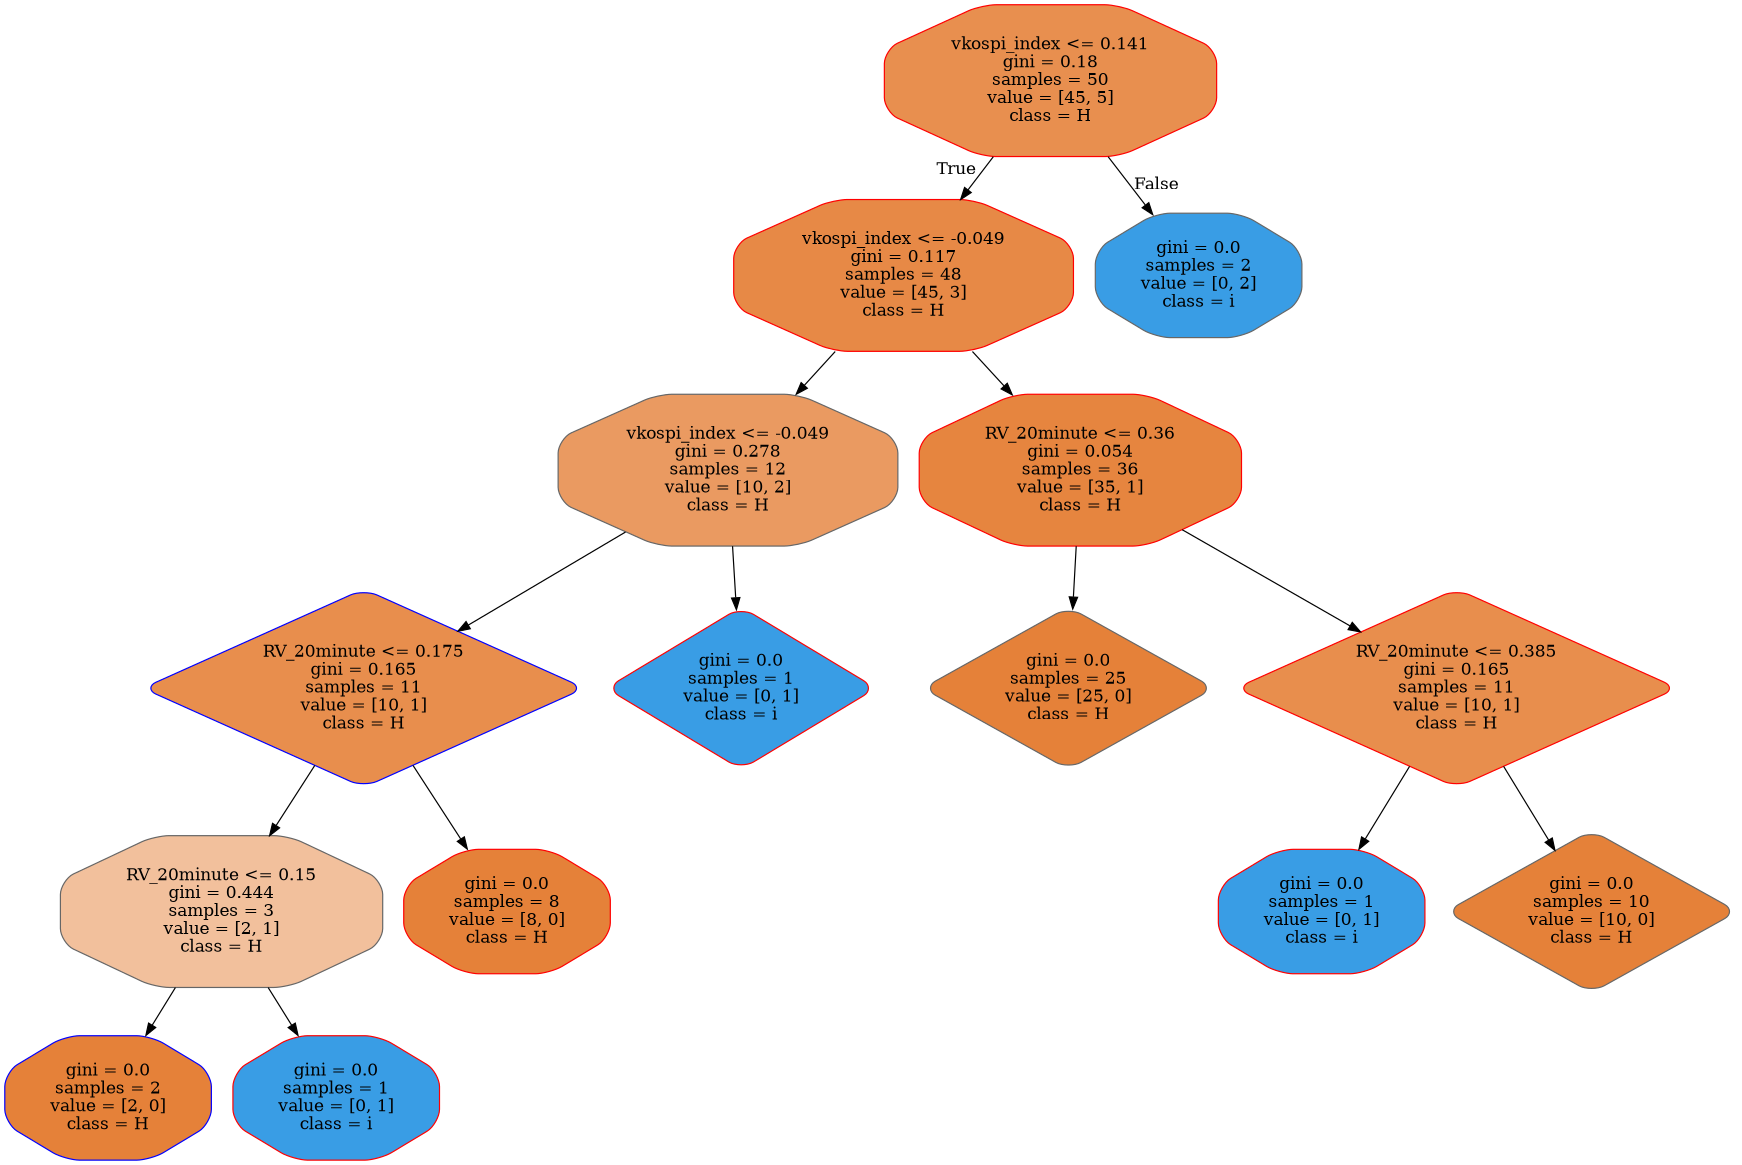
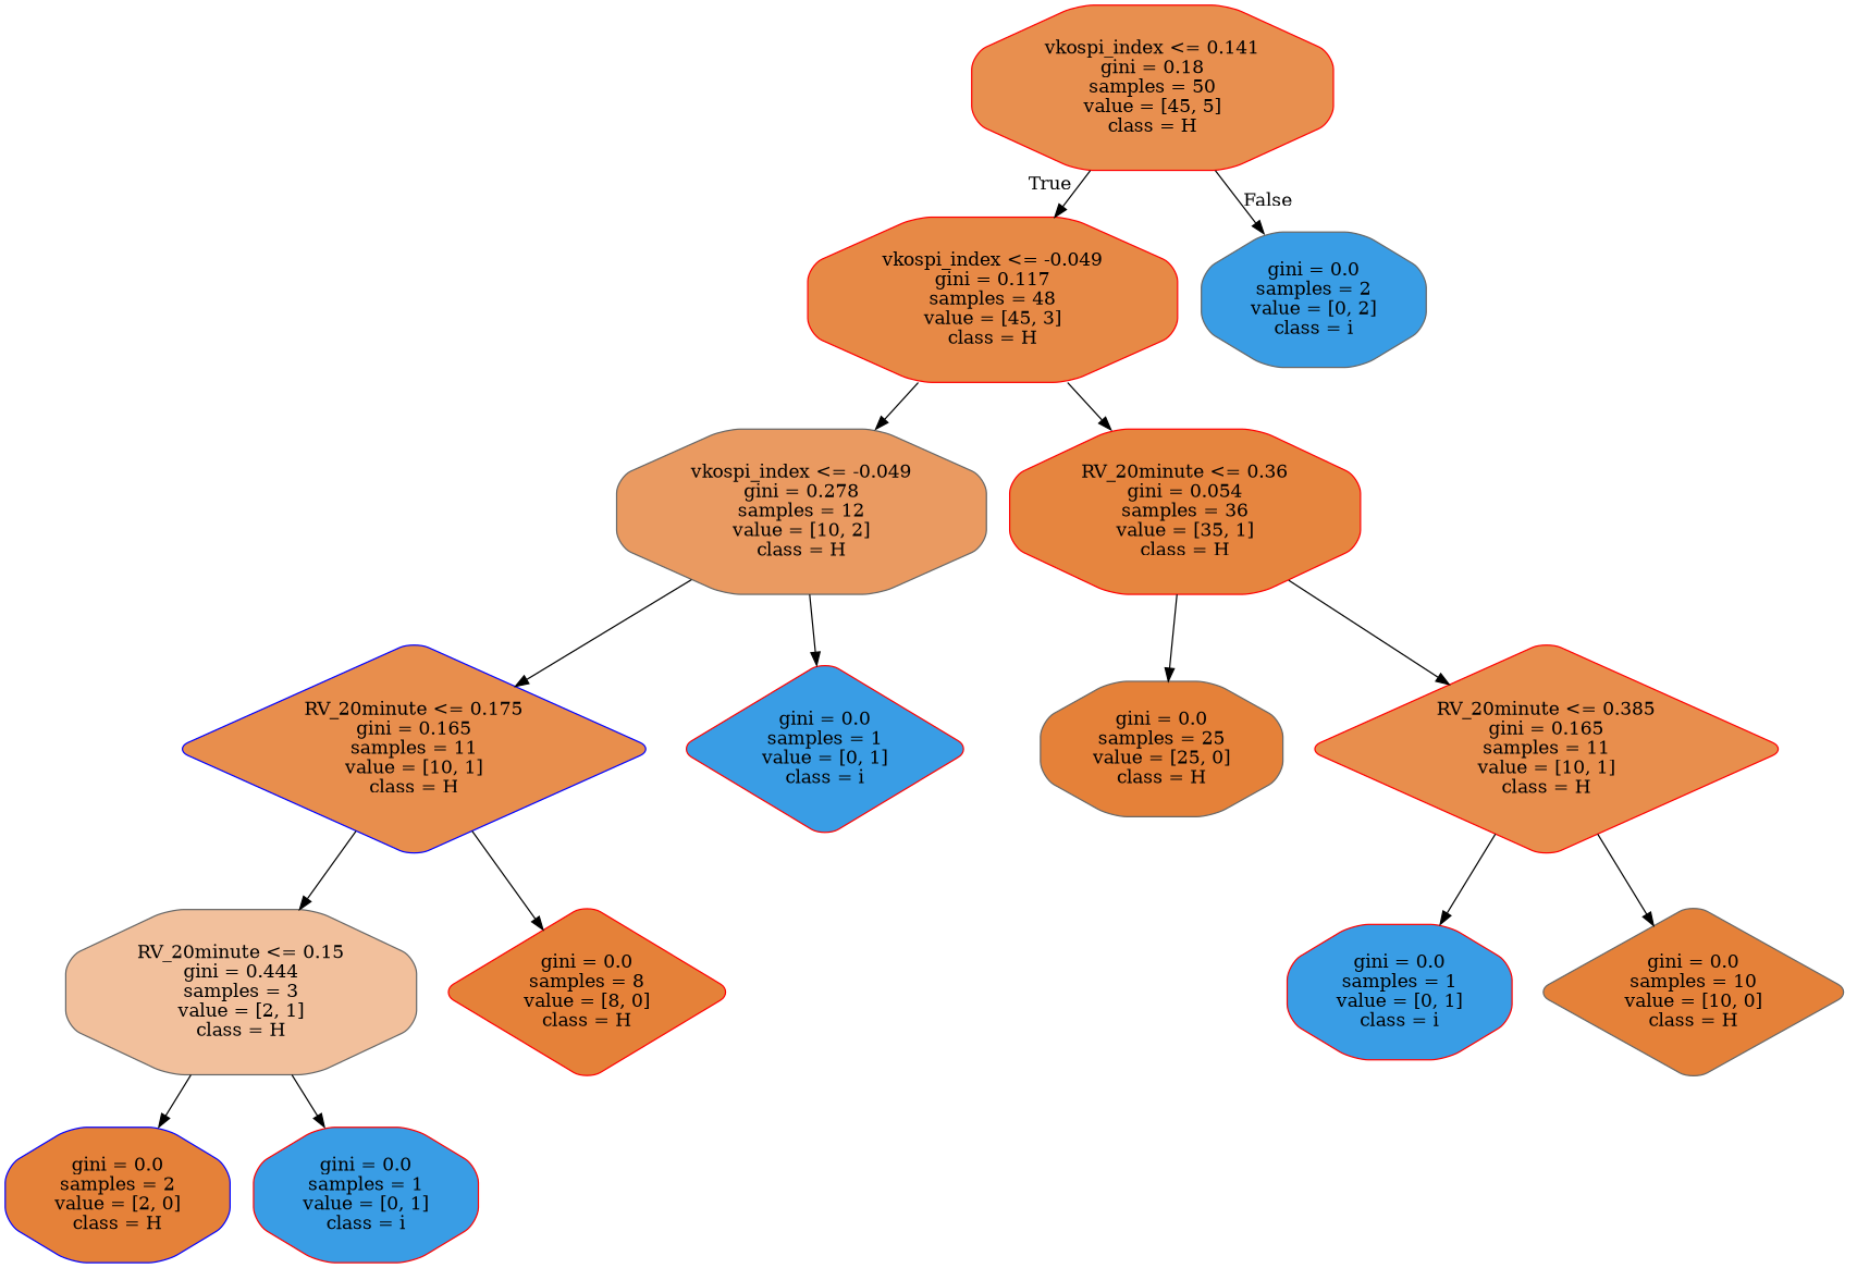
  digraph {
    fontname="DejaVu Serif"
    node [color=red fillcolor="#399de5" fontname="DejaVu Serif" shape=octagon style="filled, rounded"]
    edge [fontname="DejaVu Serif"]
    n1 [fillcolor="#e88f4f" label="vkospi_index <= 0.141\ngini = 0.18\nsamples = 50\nvalue = [45, 5]\nclass = H"]
    n2 [fillcolor="#e78946" label="vkospi_index <= -0.049\ngini = 0.117\nsamples = 48\nvalue = [45, 3]\nclass = H"]
    n3 [color=gray40 label="gini = 0.0\nsamples = 2\nvalue = [0, 2]\nclass = i"]
    n4 [color=gray40 fillcolor="#ea9a61" label="vkospi_index <= -0.049\ngini = 0.278\nsamples = 12\nvalue = [10, 2]\nclass = H"]
    n5 [fillcolor="#e6853f" label="RV_20minute <= 0.36\ngini = 0.054\nsamples = 36\nvalue = [35, 1]\nclass = H"]
    n6 [color=blue fillcolor="#e88e4d" label="RV_20minute <= 0.175\ngini = 0.165\nsamples = 11\nvalue = [10, 1]\nclass = H" shape=diamond]
    n7 [label="gini = 0.0\nsamples = 1\nvalue = [0, 1]\nclass = i" shape=diamond]
-   n8 [color=gray40 fillcolor="#e58139" label="gini = 0.0\nsamples = 25\nvalue = [25, 0]\nclass = H" shape=diamond]
+   n8 [color=gray40 fillcolor="#e58139" label="gini = 0.0\nsamples = 25\nvalue = [25, 0]\nclass = H"]
    n9 [fillcolor="#e88e4d" label="RV_20minute <= 0.385\ngini = 0.165\nsamples = 11\nvalue = [10, 1]\nclass = H" shape=diamond]
    n10 [color=gray40 fillcolor="#f2c09c" label="RV_20minute <= 0.15\ngini = 0.444\nsamples = 3\nvalue = [2, 1]\nclass = H"]
-   n11 [fillcolor="#e58139" label="gini = 0.0\nsamples = 8\nvalue = [8, 0]\nclass = H"]
+   n11 [fillcolor="#e58139" label="gini = 0.0\nsamples = 8\nvalue = [8, 0]\nclass = H" shape=diamond]
    n12 [color=blue fillcolor="#e58139" label="gini = 0.0\nsamples = 2\nvalue = [2, 0]\nclass = H"]
    n13 [label="gini = 0.0\nsamples = 1\nvalue = [0, 1]\nclass = i"]
    n14 [label="gini = 0.0\nsamples = 1\nvalue = [0, 1]\nclass = i"]
    n15 [color=gray40 fillcolor="#e58139" label="gini = 0.0\nsamples = 10\nvalue = [10, 0]\nclass = H" shape=diamond]
    n1 -> n2 [headlabel=True labelangle=45 labeldistance=2.5]
    n1 -> n3 [headlabel=False labelangle=-45 labeldistance=2.5]
    n2 -> n4
    n2 -> n5
    n4 -> n6
    n4 -> n7
    n5 -> n8
    n5 -> n9
    n6 -> n10
    n6 -> n11
    n9 -> n14
    n9 -> n15
    n10 -> n12
    n10 -> n13
  }
